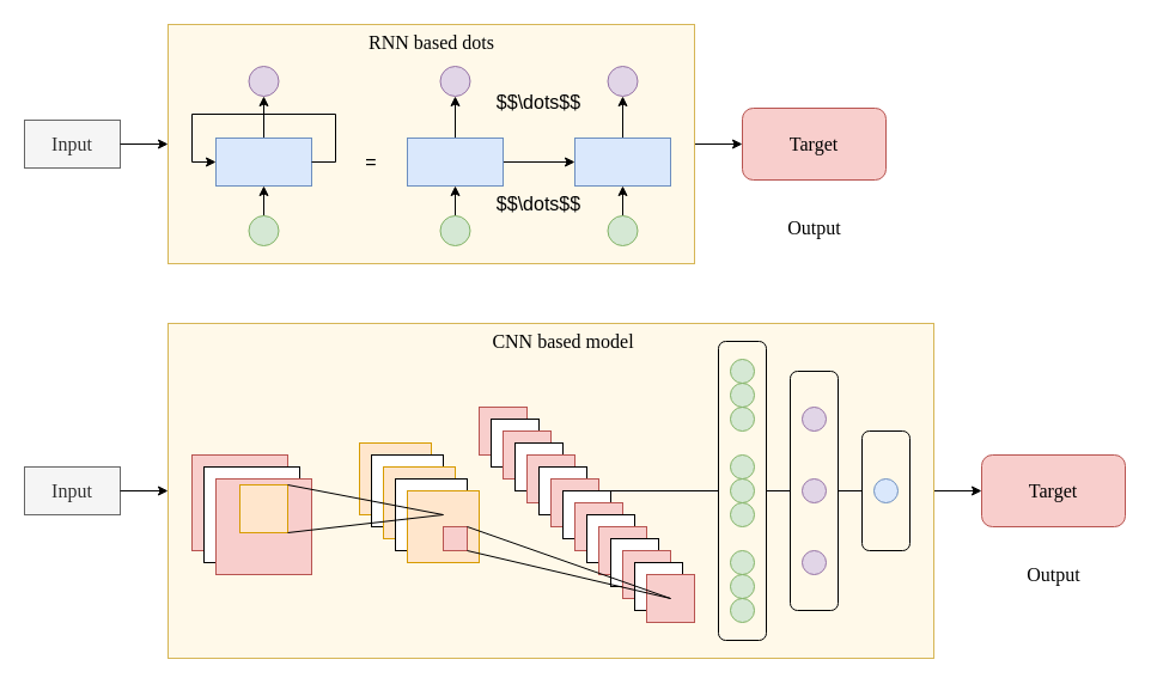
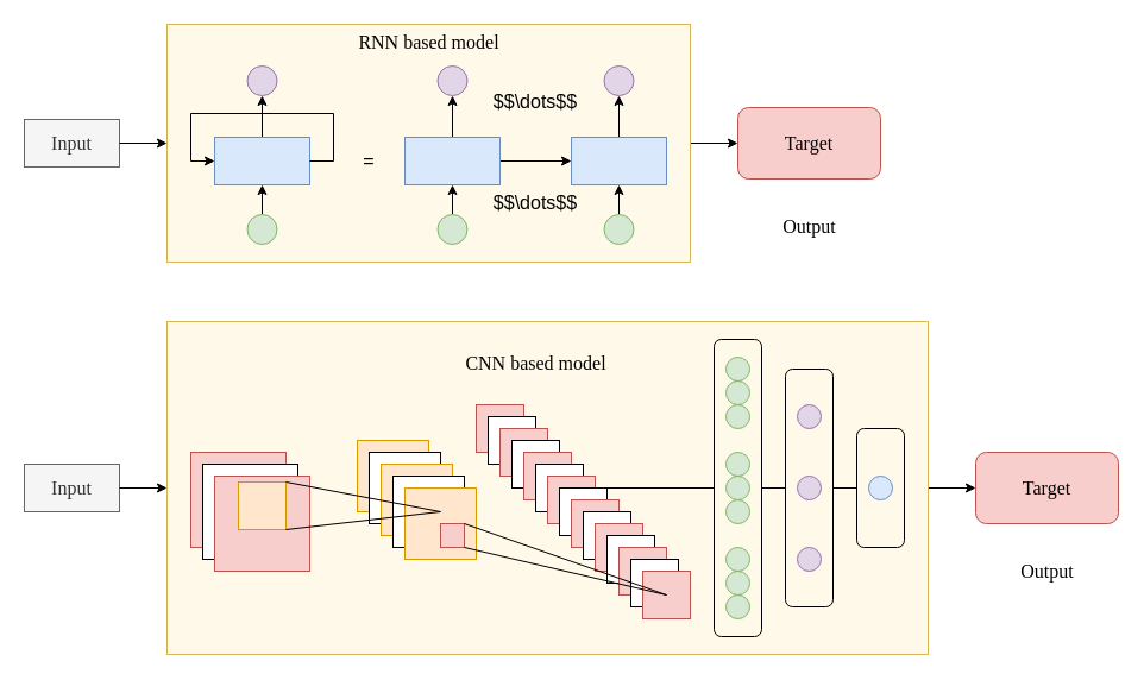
  <mxCell id="0" />
  <mxCell id="1" parent="0" />
  <mxCell id="2" value="&lt;font style=&quot;font-size: 16px;&quot; face=&quot;Times New Roman&quot;&gt;Input&lt;/font&gt;" style="rounded=0;whiteSpace=wrap;html=1;fillColor=#f5f5f5;fontColor=#333333;strokeColor=#666666;" vertex="1" parent="1"><mxGeometry x="20" y="100" width="80" height="40" as="geometry" /></mxCell>
  <mxCell id="3" value="" style="edgeStyle=orthogonalEdgeStyle;rounded=0;orthogonalLoop=1;jettySize=auto;html=1;" edge="1" parent="1" source="4" target="25"><mxGeometry relative="1" as="geometry" /></mxCell>
  <mxCell id="4" value="" style="rounded=0;whiteSpace=wrap;html=1;fillColor=#fff9e9;strokeColor=#d6b656;" vertex="1" parent="1"><mxGeometry x="140" y="20" width="440" height="200" as="geometry" /></mxCell>
  <mxCell id="5" value="" style="edgeStyle=orthogonalEdgeStyle;rounded=0;orthogonalLoop=1;jettySize=auto;html=1;" edge="1" parent="1" source="6" target="9"><mxGeometry relative="1" as="geometry" /></mxCell>
  <mxCell id="6" value="" style="rounded=0;whiteSpace=wrap;html=1;fillColor=#dae8fc;strokeColor=#6c8ebf;" vertex="1" parent="1"><mxGeometry x="180" y="115" width="80" height="40" as="geometry" /></mxCell>
  <mxCell id="7" value="" style="edgeStyle=orthogonalEdgeStyle;rounded=0;orthogonalLoop=1;jettySize=auto;html=1;" edge="1" parent="1" source="8" target="6"><mxGeometry relative="1" as="geometry" /></mxCell>
  <mxCell id="8" value="" style="ellipse;whiteSpace=wrap;html=1;aspect=fixed;fillColor=#d5e8d4;strokeColor=#82b366;" vertex="1" parent="1"><mxGeometry x="207.5" y="180" width="25" height="25" as="geometry" /></mxCell>
  <mxCell id="9" value="" style="ellipse;whiteSpace=wrap;html=1;aspect=fixed;fillColor=#e1d5e7;strokeColor=#9673a6;" vertex="1" parent="1"><mxGeometry x="207.5" y="55" width="25" height="25" as="geometry" /></mxCell>
  <mxCell id="10" value="" style="endArrow=classic;html=1;rounded=0;exitX=1;exitY=0.5;exitDx=0;exitDy=0;entryX=0;entryY=0.5;entryDx=0;entryDy=0;" edge="1" parent="1" source="6" target="6"><mxGeometry width="50" height="50" relative="1" as="geometry"><mxPoint x="200" y="145" as="sourcePoint" /><mxPoint x="160" y="135" as="targetPoint" /><Array as="points"><mxPoint x="280" y="135" /><mxPoint x="280" y="95" /><mxPoint x="160" y="95" /><mxPoint x="160" y="135" /></Array></mxGeometry></mxCell>
  <mxCell id="11" value="&lt;font style=&quot;font-size: 16px;&quot;&gt;=&lt;/font&gt;" style="text;html=1;align=center;verticalAlign=middle;whiteSpace=wrap;rounded=0;" vertex="1" parent="1"><mxGeometry x="280" y="120" width="60" height="30" as="geometry" /></mxCell>
  <mxCell id="12" value="" style="edgeStyle=orthogonalEdgeStyle;rounded=0;orthogonalLoop=1;jettySize=auto;html=1;" edge="1" parent="1" source="14" target="17"><mxGeometry relative="1" as="geometry" /></mxCell>
  <mxCell id="13" value="" style="edgeStyle=orthogonalEdgeStyle;rounded=0;orthogonalLoop=1;jettySize=auto;html=1;" edge="1" parent="1" source="14" target="19"><mxGeometry relative="1" as="geometry" /></mxCell>
  <mxCell id="14" value="" style="rounded=0;whiteSpace=wrap;html=1;fillColor=#dae8fc;strokeColor=#6c8ebf;" vertex="1" parent="1"><mxGeometry x="340" y="115" width="80" height="40" as="geometry" /></mxCell>
  <mxCell id="15" value="" style="edgeStyle=orthogonalEdgeStyle;rounded=0;orthogonalLoop=1;jettySize=auto;html=1;" edge="1" parent="1" source="16" target="14"><mxGeometry relative="1" as="geometry" /></mxCell>
  <mxCell id="16" value="" style="ellipse;whiteSpace=wrap;html=1;aspect=fixed;fillColor=#d5e8d4;strokeColor=#82b366;" vertex="1" parent="1"><mxGeometry x="367.5" y="180" width="25" height="25" as="geometry" /></mxCell>
  <mxCell id="17" value="" style="ellipse;whiteSpace=wrap;html=1;aspect=fixed;fillColor=#e1d5e7;strokeColor=#9673a6;" vertex="1" parent="1"><mxGeometry x="367.5" y="55" width="25" height="25" as="geometry" /></mxCell>
  <mxCell id="18" value="" style="edgeStyle=orthogonalEdgeStyle;rounded=0;orthogonalLoop=1;jettySize=auto;html=1;" edge="1" parent="1" source="19" target="22"><mxGeometry relative="1" as="geometry" /></mxCell>
  <mxCell id="19" value="" style="rounded=0;whiteSpace=wrap;html=1;fillColor=#dae8fc;strokeColor=#6c8ebf;" vertex="1" parent="1"><mxGeometry x="480" y="115" width="80" height="40" as="geometry" /></mxCell>
  <mxCell id="20" value="" style="edgeStyle=orthogonalEdgeStyle;rounded=0;orthogonalLoop=1;jettySize=auto;html=1;" edge="1" parent="1" source="21" target="19"><mxGeometry relative="1" as="geometry" /></mxCell>
  <mxCell id="21" value="" style="ellipse;whiteSpace=wrap;html=1;aspect=fixed;fillColor=#d5e8d4;strokeColor=#82b366;" vertex="1" parent="1"><mxGeometry x="507.5" y="180" width="25" height="25" as="geometry" /></mxCell>
  <mxCell id="22" value="" style="ellipse;whiteSpace=wrap;html=1;aspect=fixed;fillColor=#e1d5e7;strokeColor=#9673a6;" vertex="1" parent="1"><mxGeometry x="507.5" y="55" width="25" height="25" as="geometry" /></mxCell>
  <mxCell id="23" value="&lt;span style=&quot;font-size: 16px;&quot;&gt;$$\dots$$&lt;/span&gt;" style="text;html=1;align=center;verticalAlign=middle;whiteSpace=wrap;rounded=0;" vertex="1" parent="1"><mxGeometry x="420" y="70" width="60" height="30" as="geometry" /></mxCell>
  <mxCell id="24" value="&lt;span style=&quot;font-size: 16px;&quot;&gt;$$\dots$$&lt;/span&gt;" style="text;html=1;align=center;verticalAlign=middle;whiteSpace=wrap;rounded=0;" vertex="1" parent="1"><mxGeometry x="420" y="155" width="60" height="30" as="geometry" /></mxCell>
  <mxCell id="25" value="&lt;font style=&quot;font-size: 16px;&quot; face=&quot;Times New Roman&quot;&gt;Target&lt;/font&gt;" style="rounded=1;whiteSpace=wrap;html=1;fillColor=#f8cecc;strokeColor=#b85450;" vertex="1" parent="1"><mxGeometry x="620" y="90" width="120" height="60" as="geometry" /></mxCell>
  <mxCell id="26" value="&lt;font style=&quot;font-size: 16px;&quot; face=&quot;Times New Roman&quot;&gt;Output&lt;/font&gt;" style="text;html=1;align=center;verticalAlign=middle;resizable=0;points=[];autosize=1;strokeColor=none;fillColor=none;" vertex="1" parent="1"><mxGeometry x="645" y="175" width="70" height="30" as="geometry" /></mxCell>
  <mxCell id="27" value="" style="endArrow=classic;html=1;rounded=0;exitX=1;exitY=0.5;exitDx=0;exitDy=0;entryX=0;entryY=0.5;entryDx=0;entryDy=0;" edge="1" parent="1" source="2" target="4"><mxGeometry width="50" height="50" relative="1" as="geometry"><mxPoint x="340" y="150" as="sourcePoint" /><mxPoint x="390" y="100" as="targetPoint" /></mxGeometry></mxCell>
- <mxCell id="28" value="RNN based dots" style="text;html=1;align=center;verticalAlign=middle;whiteSpace=wrap;rounded=0;fontFamily=Times New Roman;fontSize=16;" vertex="1" parent="1"><mxGeometry x="278.5" y="20" width="163" height="30" as="geometry" /></mxCell>
+ <mxCell id="28" value="RNN based model" style="text;html=1;align=center;verticalAlign=middle;whiteSpace=wrap;rounded=0;fontFamily=Times New Roman;fontSize=16;" vertex="1" parent="1"><mxGeometry x="278.5" y="20" width="163" height="30" as="geometry" /></mxCell>
  <mxCell id="29" value="&lt;font style=&quot;font-size: 16px;&quot; face=&quot;Times New Roman&quot;&gt;Input&lt;/font&gt;" style="rounded=0;whiteSpace=wrap;html=1;fillColor=#f5f5f5;fontColor=#333333;strokeColor=#666666;" vertex="1" parent="1"><mxGeometry x="20" y="390" width="80" height="40" as="geometry" /></mxCell>
  <mxCell id="30" value="" style="edgeStyle=orthogonalEdgeStyle;rounded=0;orthogonalLoop=1;jettySize=auto;html=1;" edge="1" parent="1" source="31" target="32"><mxGeometry relative="1" as="geometry" /></mxCell>
  <mxCell id="31" value="" style="rounded=0;whiteSpace=wrap;html=1;fillColor=#fff9e9;strokeColor=#d6b656;" vertex="1" parent="1"><mxGeometry x="140" y="270" width="640" height="280" as="geometry" /></mxCell>
  <mxCell id="32" value="&lt;font style=&quot;font-size: 16px;&quot; face=&quot;Times New Roman&quot;&gt;Target&lt;/font&gt;" style="rounded=1;whiteSpace=wrap;html=1;fillColor=#f8cecc;strokeColor=#b85450;" vertex="1" parent="1"><mxGeometry x="820" y="380" width="120" height="60" as="geometry" /></mxCell>
  <mxCell id="33" value="&lt;font style=&quot;font-size: 16px;&quot; face=&quot;Times New Roman&quot;&gt;Output&lt;/font&gt;" style="text;html=1;align=center;verticalAlign=middle;resizable=0;points=[];autosize=1;strokeColor=none;fillColor=none;" vertex="1" parent="1"><mxGeometry x="845" y="465" width="70" height="30" as="geometry" /></mxCell>
  <mxCell id="34" value="" style="endArrow=classic;html=1;rounded=0;exitX=1;exitY=0.5;exitDx=0;exitDy=0;entryX=0;entryY=0.5;entryDx=0;entryDy=0;" edge="1" parent="1" source="29" target="31"><mxGeometry width="50" height="50" relative="1" as="geometry"><mxPoint x="340" y="440" as="sourcePoint" /><mxPoint x="390" y="390" as="targetPoint" /></mxGeometry></mxCell>
- <mxCell id="35" value="CNN based model" style="text;html=1;align=center;verticalAlign=middle;whiteSpace=wrap;rounded=0;fontFamily=Times New Roman;fontSize=16;" vertex="1" parent="1"><mxGeometry x="388.5" y="270" width="163" height="30" as="geometry" /></mxCell>
+ <mxCell id="35" value="CNN based model" style="text;html=1;align=center;verticalAlign=middle;whiteSpace=wrap;rounded=0;fontFamily=Times New Roman;fontSize=16;" vertex="1" parent="1"><mxGeometry x="368.5" y="290" width="163" height="30" as="geometry" /></mxCell>
  <mxCell id="36" value="" style="rounded=0;whiteSpace=wrap;html=1;fillColor=#f8cecc;strokeColor=#b85450;" vertex="1" parent="1"><mxGeometry x="160" y="380" width="80" height="80" as="geometry" /></mxCell>
  <mxCell id="37" value="" style="rounded=0;whiteSpace=wrap;html=1;" vertex="1" parent="1"><mxGeometry x="170" y="390" width="80" height="80" as="geometry" /></mxCell>
  <mxCell id="38" value="" style="rounded=0;whiteSpace=wrap;html=1;fillColor=#f8cecc;strokeColor=#b85450;" vertex="1" parent="1"><mxGeometry x="180" y="400" width="80" height="80" as="geometry" /></mxCell>
  <mxCell id="39" value="" style="rounded=0;whiteSpace=wrap;html=1;fillColor=#ffe6cc;strokeColor=#d79b00;" vertex="1" parent="1"><mxGeometry x="300" y="370" width="60" height="60" as="geometry" /></mxCell>
  <mxCell id="40" value="" style="rounded=0;whiteSpace=wrap;html=1;" vertex="1" parent="1"><mxGeometry x="310" y="380" width="60" height="60" as="geometry" /></mxCell>
  <mxCell id="41" value="" style="rounded=0;whiteSpace=wrap;html=1;fillColor=#ffe6cc;strokeColor=#d79b00;" vertex="1" parent="1"><mxGeometry x="320" y="390" width="60" height="60" as="geometry" /></mxCell>
  <mxCell id="42" value="" style="rounded=0;whiteSpace=wrap;html=1;" vertex="1" parent="1"><mxGeometry x="330" y="400" width="60" height="60" as="geometry" /></mxCell>
  <mxCell id="43" value="" style="rounded=0;whiteSpace=wrap;html=1;fillColor=#ffe6cc;strokeColor=#d79b00;" vertex="1" parent="1"><mxGeometry x="340" y="410" width="60" height="60" as="geometry" /></mxCell>
  <mxCell id="44" value="" style="rounded=0;whiteSpace=wrap;html=1;fillColor=#f8cecc;strokeColor=#b85450;" vertex="1" parent="1"><mxGeometry x="400" y="340" width="40" height="40" as="geometry" /></mxCell>
  <mxCell id="45" value="" style="rounded=0;whiteSpace=wrap;html=1;" vertex="1" parent="1"><mxGeometry x="410" y="350" width="40" height="40" as="geometry" /></mxCell>
  <mxCell id="46" value="" style="rounded=0;whiteSpace=wrap;html=1;fillColor=#f8cecc;strokeColor=#b85450;" vertex="1" parent="1"><mxGeometry x="420" y="360" width="40" height="40" as="geometry" /></mxCell>
  <mxCell id="47" value="" style="rounded=0;whiteSpace=wrap;html=1;" vertex="1" parent="1"><mxGeometry x="430" y="370" width="40" height="40" as="geometry" /></mxCell>
  <mxCell id="48" value="" style="rounded=0;whiteSpace=wrap;html=1;fillColor=#f8cecc;strokeColor=#b85450;" vertex="1" parent="1"><mxGeometry x="420" y="360" width="40" height="40" as="geometry" /></mxCell>
  <mxCell id="49" value="" style="rounded=0;whiteSpace=wrap;html=1;" vertex="1" parent="1"><mxGeometry x="430" y="370" width="40" height="40" as="geometry" /></mxCell>
  <mxCell id="50" value="" style="rounded=0;whiteSpace=wrap;html=1;fillColor=#f8cecc;strokeColor=#b85450;" vertex="1" parent="1"><mxGeometry x="440" y="380" width="40" height="40" as="geometry" /></mxCell>
  <mxCell id="51" value="" style="rounded=0;whiteSpace=wrap;html=1;" vertex="1" parent="1"><mxGeometry x="450" y="390" width="40" height="40" as="geometry" /></mxCell>
  <mxCell id="52" value="" style="rounded=0;whiteSpace=wrap;html=1;fillColor=#f8cecc;strokeColor=#b85450;" vertex="1" parent="1"><mxGeometry x="460" y="400" width="40" height="40" as="geometry" /></mxCell>
  <mxCell id="53" value="" style="rounded=0;whiteSpace=wrap;html=1;" vertex="1" parent="1"><mxGeometry x="470" y="410" width="40" height="40" as="geometry" /></mxCell>
  <mxCell id="54" value="" style="rounded=0;whiteSpace=wrap;html=1;fillColor=#f8cecc;strokeColor=#b85450;" vertex="1" parent="1"><mxGeometry x="480" y="420" width="40" height="40" as="geometry" /></mxCell>
  <mxCell id="55" value="" style="rounded=0;whiteSpace=wrap;html=1;" vertex="1" parent="1"><mxGeometry x="490" y="430" width="40" height="40" as="geometry" /></mxCell>
  <mxCell id="56" value="" style="rounded=0;whiteSpace=wrap;html=1;fillColor=#f8cecc;strokeColor=#b85450;" vertex="1" parent="1"><mxGeometry x="500" y="440" width="40" height="40" as="geometry" /></mxCell>
  <mxCell id="57" value="" style="rounded=0;whiteSpace=wrap;html=1;" vertex="1" parent="1"><mxGeometry x="510" y="450" width="40" height="40" as="geometry" /></mxCell>
  <mxCell id="58" value="" style="rounded=0;whiteSpace=wrap;html=1;fillColor=#f8cecc;strokeColor=#b85450;" vertex="1" parent="1"><mxGeometry x="520" y="460" width="40" height="40" as="geometry" /></mxCell>
  <mxCell id="59" value="" style="rounded=0;whiteSpace=wrap;html=1;" vertex="1" parent="1"><mxGeometry x="530" y="470" width="40" height="40" as="geometry" /></mxCell>
  <mxCell id="60" value="" style="rounded=0;whiteSpace=wrap;html=1;fillColor=#f8cecc;strokeColor=#b85450;" vertex="1" parent="1"><mxGeometry x="540" y="480" width="40" height="40" as="geometry" /></mxCell>
  <mxCell id="61" value="" style="rounded=0;whiteSpace=wrap;html=1;fillColor=#ffe6cc;strokeColor=#d79b00;" vertex="1" parent="1"><mxGeometry x="200" y="405" width="40" height="40" as="geometry" /></mxCell>
  <mxCell id="62" value="" style="endArrow=none;html=1;rounded=0;exitX=1;exitY=0;exitDx=0;exitDy=0;" edge="1" parent="1"><mxGeometry width="50" height="50" relative="1" as="geometry"><mxPoint x="240" y="405" as="sourcePoint" /><mxPoint x="370" y="430" as="targetPoint" /></mxGeometry></mxCell>
  <mxCell id="63" value="" style="endArrow=none;html=1;rounded=0;exitX=1;exitY=1;exitDx=0;exitDy=0;" edge="1" parent="1" source="61"><mxGeometry width="50" height="50" relative="1" as="geometry"><mxPoint x="235" y="520" as="sourcePoint" /><mxPoint x="370" y="430" as="targetPoint" /></mxGeometry></mxCell>
  <mxCell id="64" value="" style="rounded=0;whiteSpace=wrap;html=1;fillColor=#f8cecc;strokeColor=#b85450;" vertex="1" parent="1"><mxGeometry x="370" y="440" width="20" height="20" as="geometry" /></mxCell>
  <mxCell id="65" value="" style="endArrow=none;html=1;rounded=0;exitX=1;exitY=0;exitDx=0;exitDy=0;" edge="1" parent="1" source="64"><mxGeometry width="50" height="50" relative="1" as="geometry"><mxPoint x="269" y="458.95" as="sourcePoint" /><mxPoint x="560" y="500" as="targetPoint" /></mxGeometry></mxCell>
  <mxCell id="66" value="" style="endArrow=none;html=1;rounded=0;exitX=1;exitY=1;exitDx=0;exitDy=0;" edge="1" parent="1" source="64"><mxGeometry width="50" height="50" relative="1" as="geometry"><mxPoint x="400" y="450" as="sourcePoint" /><mxPoint x="560" y="500" as="targetPoint" /></mxGeometry></mxCell>
  <mxCell id="67" value="" style="rounded=1;whiteSpace=wrap;html=1;fillColor=none;" vertex="1" parent="1"><mxGeometry x="600" y="285" width="40" height="250" as="geometry" /></mxCell>
  <mxCell id="68" value="" style="ellipse;whiteSpace=wrap;html=1;aspect=fixed;fillColor=#d5e8d4;strokeColor=#82b366;" vertex="1" parent="1"><mxGeometry x="610" y="300" width="20" height="20" as="geometry" /></mxCell>
  <mxCell id="69" value="" style="ellipse;whiteSpace=wrap;html=1;aspect=fixed;fillColor=#d5e8d4;strokeColor=#82b366;" vertex="1" parent="1"><mxGeometry x="610" y="320" width="20" height="20" as="geometry" /></mxCell>
  <mxCell id="70" value="" style="ellipse;whiteSpace=wrap;html=1;aspect=fixed;fillColor=#d5e8d4;strokeColor=#82b366;" vertex="1" parent="1"><mxGeometry x="610" y="340" width="20" height="20" as="geometry" /></mxCell>
  <mxCell id="71" value="" style="ellipse;whiteSpace=wrap;html=1;aspect=fixed;fillColor=#d5e8d4;strokeColor=#82b366;" vertex="1" parent="1"><mxGeometry x="610" y="380" width="20" height="20" as="geometry" /></mxCell>
  <mxCell id="72" value="" style="ellipse;whiteSpace=wrap;html=1;aspect=fixed;fillColor=#d5e8d4;strokeColor=#82b366;" vertex="1" parent="1"><mxGeometry x="610" y="400" width="20" height="20" as="geometry" /></mxCell>
  <mxCell id="73" value="" style="ellipse;whiteSpace=wrap;html=1;aspect=fixed;fillColor=#d5e8d4;strokeColor=#82b366;" vertex="1" parent="1"><mxGeometry x="610" y="420" width="20" height="20" as="geometry" /></mxCell>
  <mxCell id="74" value="" style="ellipse;whiteSpace=wrap;html=1;aspect=fixed;fillColor=#d5e8d4;strokeColor=#82b366;" vertex="1" parent="1"><mxGeometry x="610" y="460" width="20" height="20" as="geometry" /></mxCell>
  <mxCell id="75" value="" style="ellipse;whiteSpace=wrap;html=1;aspect=fixed;fillColor=#d5e8d4;strokeColor=#82b366;" vertex="1" parent="1"><mxGeometry x="610" y="480" width="20" height="20" as="geometry" /></mxCell>
  <mxCell id="76" value="" style="ellipse;whiteSpace=wrap;html=1;aspect=fixed;fillColor=#d5e8d4;strokeColor=#82b366;" vertex="1" parent="1"><mxGeometry x="610" y="500" width="20" height="20" as="geometry" /></mxCell>
  <mxCell id="77" value="" style="rounded=1;whiteSpace=wrap;html=1;fillColor=none;" vertex="1" parent="1"><mxGeometry x="660" y="310" width="40" height="200" as="geometry" /></mxCell>
  <mxCell id="78" value="" style="ellipse;whiteSpace=wrap;html=1;aspect=fixed;fillColor=#e1d5e7;strokeColor=#9673a6;" vertex="1" parent="1"><mxGeometry x="670" y="340" width="20" height="20" as="geometry" /></mxCell>
  <mxCell id="79" value="" style="ellipse;whiteSpace=wrap;html=1;aspect=fixed;fillColor=#e1d5e7;strokeColor=#9673a6;" vertex="1" parent="1"><mxGeometry x="670" y="400" width="20" height="20" as="geometry" /></mxCell>
  <mxCell id="80" value="" style="ellipse;whiteSpace=wrap;html=1;aspect=fixed;fillColor=#e1d5e7;strokeColor=#9673a6;" vertex="1" parent="1"><mxGeometry x="670" y="460" width="20" height="20" as="geometry" /></mxCell>
  <mxCell id="81" value="" style="endArrow=none;html=1;rounded=0;exitX=1;exitY=0.5;exitDx=0;exitDy=0;entryX=0;entryY=0.5;entryDx=0;entryDy=0;" edge="1" parent="1" source="67" target="77"><mxGeometry width="50" height="50" relative="1" as="geometry"><mxPoint x="650" y="440" as="sourcePoint" /><mxPoint x="700" y="390" as="targetPoint" /></mxGeometry></mxCell>
  <mxCell id="82" value="" style="endArrow=none;html=1;rounded=0;exitX=1;exitY=0;exitDx=0;exitDy=0;entryX=0;entryY=0.5;entryDx=0;entryDy=0;" edge="1" parent="1" source="53" target="67"><mxGeometry width="50" height="50" relative="1" as="geometry"><mxPoint x="570" y="409.67" as="sourcePoint" /><mxPoint x="590" y="409.67" as="targetPoint" /></mxGeometry></mxCell>
  <mxCell id="83" value="" style="rounded=1;whiteSpace=wrap;html=1;fillColor=none;" vertex="1" parent="1"><mxGeometry x="720" y="360" width="40" height="100" as="geometry" /></mxCell>
  <mxCell id="84" value="" style="ellipse;whiteSpace=wrap;html=1;aspect=fixed;fillColor=#dae8fc;strokeColor=#6c8ebf;" vertex="1" parent="1"><mxGeometry x="730" y="400" width="20" height="20" as="geometry" /></mxCell>
  <mxCell id="85" value="" style="endArrow=none;html=1;rounded=0;exitX=1;exitY=0.5;exitDx=0;exitDy=0;entryX=0;entryY=0.5;entryDx=0;entryDy=0;" edge="1" parent="1"><mxGeometry width="50" height="50" relative="1" as="geometry"><mxPoint x="700" y="410" as="sourcePoint" /><mxPoint x="720" y="410" as="targetPoint" /></mxGeometry></mxCell>
